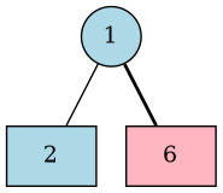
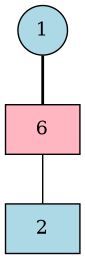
  graph {
    node [fillcolor=lightblue shape=box style=filled x=100 y=200]
    2
    1 [shape=circle y=100]
    n3 [fillcolor=lightpink label=6 x=200]
-   1 -- 2 [style=solid]
+   n3 -- 2 [style=solid]
    1 -- n3 [style=bold]
  }
